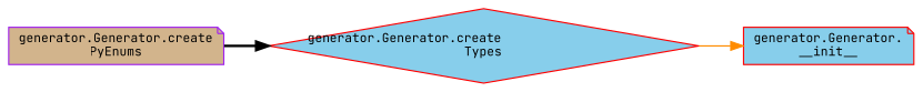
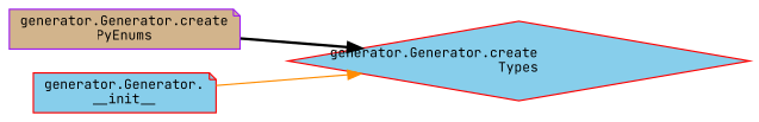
  digraph {
    fontname="JetBrains Mono"
    rankdir=RL
    node [color=red fillcolor=skyblue fontname="JetBrains Mono" fontsize=10 shape=note style=filled]
    edge [dir=back fontname="JetBrains Mono" fontsize=10 labelfontname=Helvetica labelfontsize=10]
    n1 [color=purple fillcolor=tan fontcolor=black height=0.2 label="generator.Generator.create\lPyEnums" width=0.4]
    n2 [height=0.2 label="generator.Generator.create\lTypes" shape=diamond width=0.4]
    n3 [height=0.2 label="generator.Generator.\l__init__" width=0.4]
    n2 -> n1 [color=black style=bold]
-   n3 -> n2 [color=darkorange style=solid]
+   n2 -> n3 [color=darkorange style=solid]
  }
